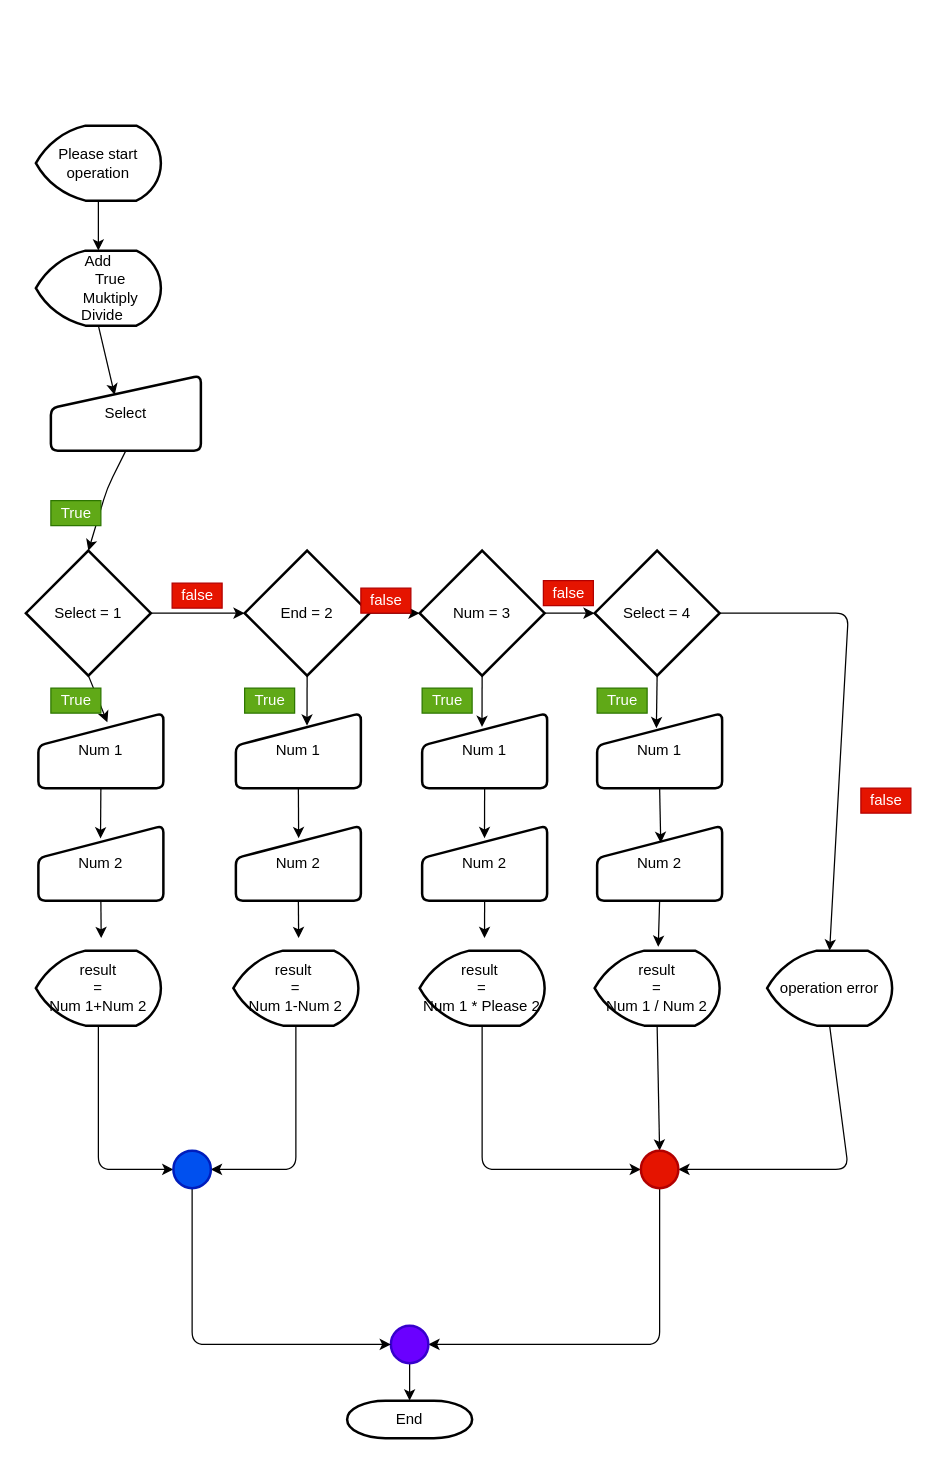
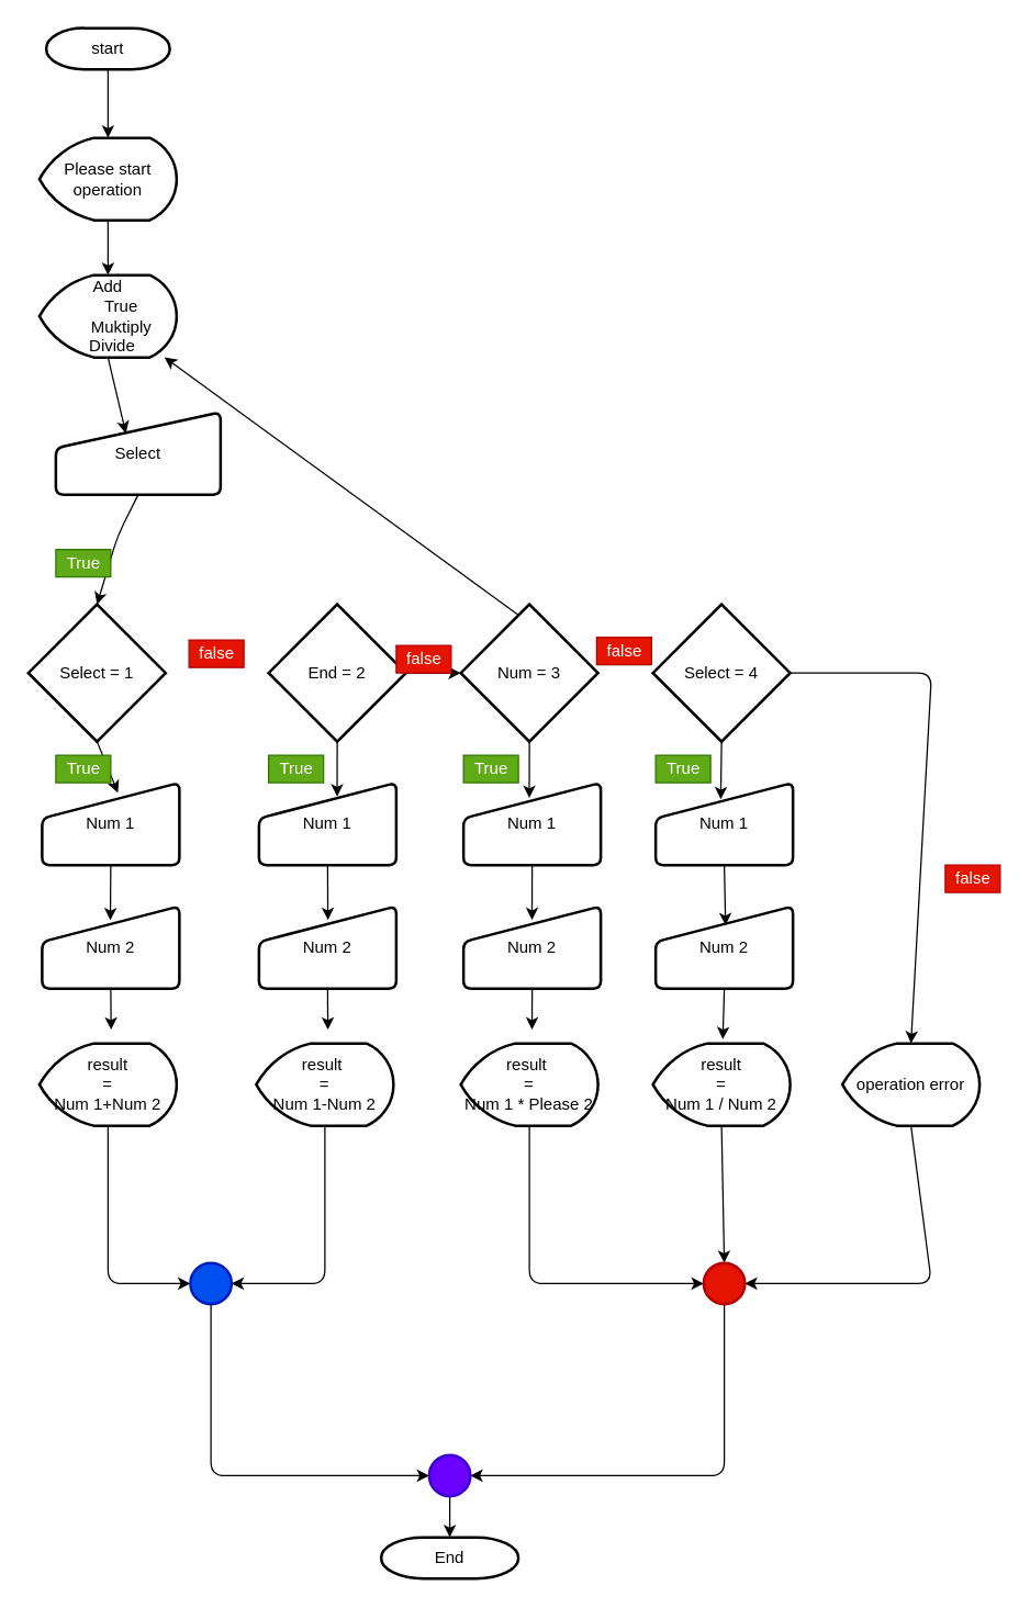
  <mxCell id="0" />
  <mxCell id="1" parent="0" />
+ <mxCell id="2" style="edgeStyle=none;html=1;exitX=0.5;exitY=1;exitDx=0;exitDy=0;exitPerimeter=0;entryX=0.5;entryY=0;entryDx=0;entryDy=0;entryPerimeter=0;" parent="1" source="3" target="24" edge="1"><mxGeometry relative="1" as="geometry" /></mxCell>
+ <mxCell id="3" value="start" style="strokeWidth=2;html=1;shape=mxgraph.flowchart.terminator;whiteSpace=wrap;" parent="1" vertex="1"><mxGeometry x="33" y="20" width="90" height="30" as="geometry" /></mxCell>
  <mxCell id="4" style="edgeStyle=none;html=1;exitX=0.5;exitY=1;exitDx=0;exitDy=0;entryX=0.5;entryY=0;entryDx=0;entryDy=0;entryPerimeter=0;" parent="1" source="5" target="8" edge="1"><mxGeometry relative="1" as="geometry"><Array as="points"><mxPoint x="85" y="390" /></Array></mxGeometry></mxCell>
  <mxCell id="5" value="Select" style="html=1;strokeWidth=2;shape=manualInput;whiteSpace=wrap;rounded=1;size=26;arcSize=11;" parent="1" vertex="1"><mxGeometry x="40" y="300" width="120" height="60" as="geometry" /></mxCell>
- <mxCell id="6" style="edgeStyle=none;html=1;exitX=1;exitY=0.5;exitDx=0;exitDy=0;exitPerimeter=0;entryX=0;entryY=0.5;entryDx=0;entryDy=0;entryPerimeter=0;" parent="1" source="8" target="11" edge="1"><mxGeometry relative="1" as="geometry" /></mxCell>
  <mxCell id="7" style="edgeStyle=none;html=1;exitX=0.5;exitY=1;exitDx=0;exitDy=0;exitPerimeter=0;entryX=0.552;entryY=0.123;entryDx=0;entryDy=0;entryPerimeter=0;" parent="1" source="8" target="26" edge="1"><mxGeometry relative="1" as="geometry" /></mxCell>
  <mxCell id="8" value="Select = 1" style="strokeWidth=2;html=1;shape=mxgraph.flowchart.decision;whiteSpace=wrap;" parent="1" vertex="1"><mxGeometry x="20" y="440" width="100" height="100" as="geometry" /></mxCell>
  <mxCell id="9" style="edgeStyle=none;html=1;exitX=1;exitY=0.5;exitDx=0;exitDy=0;exitPerimeter=0;entryX=0;entryY=0.5;entryDx=0;entryDy=0;entryPerimeter=0;" parent="1" source="11" target="17" edge="1"><mxGeometry relative="1" as="geometry" /></mxCell>
  <mxCell id="10" style="edgeStyle=none;html=1;exitX=0.5;exitY=1;exitDx=0;exitDy=0;exitPerimeter=0;entryX=0.569;entryY=0.167;entryDx=0;entryDy=0;entryPerimeter=0;" parent="1" source="11" target="34" edge="1"><mxGeometry relative="1" as="geometry" /></mxCell>
  <mxCell id="11" value="End = 2" style="strokeWidth=2;html=1;shape=mxgraph.flowchart.decision;whiteSpace=wrap;" parent="1" vertex="1"><mxGeometry x="195" y="440" width="100" height="100" as="geometry" /></mxCell>
  <mxCell id="12" style="edgeStyle=none;html=1;exitX=1;exitY=0.5;exitDx=0;exitDy=0;exitPerimeter=0;entryX=0.5;entryY=0;entryDx=0;entryDy=0;entryPerimeter=0;" parent="1" source="14" target="52" edge="1"><mxGeometry relative="1" as="geometry"><Array as="points"><mxPoint x="678" y="490" /></Array></mxGeometry></mxCell>
  <mxCell id="13" style="edgeStyle=none;html=1;exitX=0.5;exitY=1;exitDx=0;exitDy=0;exitPerimeter=0;entryX=0.474;entryY=0.201;entryDx=0;entryDy=0;entryPerimeter=0;" parent="1" source="14" target="46" edge="1"><mxGeometry relative="1" as="geometry" /></mxCell>
  <mxCell id="14" value="Select = 4" style="strokeWidth=2;html=1;shape=mxgraph.flowchart.decision;whiteSpace=wrap;" parent="1" vertex="1"><mxGeometry x="475" y="440" width="100" height="100" as="geometry" /></mxCell>
- <mxCell id="15" style="edgeStyle=none;html=1;exitX=1;exitY=0.5;exitDx=0;exitDy=0;exitPerimeter=0;entryX=0;entryY=0.5;entryDx=0;entryDy=0;entryPerimeter=0;" parent="1" source="17" target="14" edge="1"><mxGeometry relative="1" as="geometry" /></mxCell>
+ <mxCell id="15" style="edgeStyle=none;html=1;exitX=1;exitY=0.5;exitDx=0;exitDy=0;exitPerimeter=0;" parent="1" source="17" target="30" edge="1"><mxGeometry relative="1" as="geometry" /></mxCell>
  <mxCell id="16" style="edgeStyle=none;html=1;exitX=0.5;exitY=1;exitDx=0;exitDy=0;exitPerimeter=0;entryX=0.479;entryY=0.184;entryDx=0;entryDy=0;entryPerimeter=0;" parent="1" source="17" target="40" edge="1"><mxGeometry relative="1" as="geometry" /></mxCell>
  <mxCell id="17" value="Num = 3" style="strokeWidth=2;html=1;shape=mxgraph.flowchart.decision;whiteSpace=wrap;" parent="1" vertex="1"><mxGeometry x="335" y="440" width="100" height="100" as="geometry" /></mxCell>
  <mxCell id="18" value="True" style="text;html=1;resizable=0;autosize=1;align=center;verticalAlign=middle;points=[];fillColor=#60a917;strokeColor=#2D7600;rounded=0;fontColor=#ffffff;" parent="1" vertex="1"><mxGeometry x="40" y="400" width="40" height="20" as="geometry" /></mxCell>
  <mxCell id="19" value="false" style="text;html=1;resizable=0;autosize=1;align=center;verticalAlign=middle;points=[];fillColor=#e51400;strokeColor=#B20000;rounded=0;fontColor=#ffffff;" parent="1" vertex="1"><mxGeometry x="688" y="630" width="40" height="20" as="geometry" /></mxCell>
  <mxCell id="20" value="false" style="text;html=1;resizable=0;autosize=1;align=center;verticalAlign=middle;points=[];fillColor=#e51400;strokeColor=#B20000;rounded=0;fontColor=#ffffff;" parent="1" vertex="1"><mxGeometry x="288" y="470" width="40" height="20" as="geometry" /></mxCell>
  <mxCell id="21" value="false" style="text;html=1;resizable=0;autosize=1;align=center;verticalAlign=middle;points=[];fillColor=#e51400;strokeColor=#B20000;rounded=0;fontColor=#ffffff;" parent="1" vertex="1"><mxGeometry x="434" y="464" width="40" height="20" as="geometry" /></mxCell>
  <mxCell id="22" value="false" style="text;html=1;resizable=0;autosize=1;align=center;verticalAlign=middle;points=[];fillColor=#e51400;strokeColor=#B20000;rounded=0;fontColor=#ffffff;" parent="1" vertex="1"><mxGeometry x="137" y="466" width="40" height="20" as="geometry" /></mxCell>
  <mxCell id="23" style="edgeStyle=none;html=1;exitX=0.5;exitY=1;exitDx=0;exitDy=0;exitPerimeter=0;entryX=0.5;entryY=0;entryDx=0;entryDy=0;entryPerimeter=0;" parent="1" source="24" target="30" edge="1"><mxGeometry relative="1" as="geometry" /></mxCell>
  <mxCell id="24" value="Please start operation" style="strokeWidth=2;html=1;shape=mxgraph.flowchart.display;whiteSpace=wrap;" parent="1" vertex="1"><mxGeometry x="28" y="100" width="100" height="60" as="geometry" /></mxCell>
  <mxCell id="25" style="edgeStyle=none;html=1;exitX=0.5;exitY=1;exitDx=0;exitDy=0;entryX=0.497;entryY=0.171;entryDx=0;entryDy=0;entryPerimeter=0;" parent="1" source="26" target="28" edge="1"><mxGeometry relative="1" as="geometry" /></mxCell>
  <mxCell id="26" value="Num 1" style="html=1;strokeWidth=2;shape=manualInput;whiteSpace=wrap;rounded=1;size=26;arcSize=11;" parent="1" vertex="1"><mxGeometry x="30" y="570" width="100" height="60" as="geometry" /></mxCell>
  <mxCell id="27" style="edgeStyle=none;html=1;exitX=0.5;exitY=1;exitDx=0;exitDy=0;" parent="1" source="28" edge="1"><mxGeometry relative="1" as="geometry"><mxPoint x="80.256" y="750" as="targetPoint" /></mxGeometry></mxCell>
  <mxCell id="28" value="Num 2" style="html=1;strokeWidth=2;shape=manualInput;whiteSpace=wrap;rounded=1;size=26;arcSize=11;" parent="1" vertex="1"><mxGeometry x="30" y="660" width="100" height="60" as="geometry" /></mxCell>
  <mxCell id="29" style="edgeStyle=none;html=1;exitX=0.5;exitY=1;exitDx=0;exitDy=0;exitPerimeter=0;entryX=0.425;entryY=0.257;entryDx=0;entryDy=0;entryPerimeter=0;" parent="1" source="30" target="5" edge="1"><mxGeometry relative="1" as="geometry" /></mxCell>
  <mxCell id="30" value="Add&lt;br&gt;&amp;nbsp; &amp;nbsp; &amp;nbsp; True&lt;br&gt;&amp;nbsp; &amp;nbsp; &amp;nbsp; Muktiply&lt;br&gt;&amp;nbsp; Divide" style="strokeWidth=2;html=1;shape=mxgraph.flowchart.display;whiteSpace=wrap;" parent="1" vertex="1"><mxGeometry x="28" y="200" width="100" height="60" as="geometry" /></mxCell>
  <mxCell id="31" style="edgeStyle=none;html=1;exitX=0.5;exitY=1;exitDx=0;exitDy=0;exitPerimeter=0;entryX=0;entryY=0.5;entryDx=0;entryDy=0;entryPerimeter=0;" parent="1" source="32" target="59" edge="1"><mxGeometry relative="1" as="geometry"><Array as="points"><mxPoint x="78" y="935" /></Array></mxGeometry></mxCell>
  <mxCell id="32" value="result &lt;br&gt;=&lt;br&gt;Num 1+Num 2&lt;br&gt;" style="strokeWidth=2;html=1;shape=mxgraph.flowchart.display;whiteSpace=wrap;" parent="1" vertex="1"><mxGeometry x="28" y="760" width="100" height="60" as="geometry" /></mxCell>
  <mxCell id="33" style="edgeStyle=none;html=1;exitX=0.5;exitY=1;exitDx=0;exitDy=0;entryX=0.502;entryY=0.167;entryDx=0;entryDy=0;entryPerimeter=0;" parent="1" source="34" target="36" edge="1"><mxGeometry relative="1" as="geometry" /></mxCell>
  <mxCell id="34" value="Num 1" style="html=1;strokeWidth=2;shape=manualInput;whiteSpace=wrap;rounded=1;size=26;arcSize=11;" parent="1" vertex="1"><mxGeometry x="188" y="570" width="100" height="60" as="geometry" /></mxCell>
  <mxCell id="35" style="edgeStyle=none;html=1;exitX=0.5;exitY=1;exitDx=0;exitDy=0;" parent="1" source="36" edge="1"><mxGeometry relative="1" as="geometry"><mxPoint x="238.205" y="750" as="targetPoint" /></mxGeometry></mxCell>
  <mxCell id="36" value="Num 2" style="html=1;strokeWidth=2;shape=manualInput;whiteSpace=wrap;rounded=1;size=26;arcSize=11;" parent="1" vertex="1"><mxGeometry x="188" y="660" width="100" height="60" as="geometry" /></mxCell>
  <mxCell id="37" style="edgeStyle=none;html=1;exitX=0.5;exitY=1;exitDx=0;exitDy=0;exitPerimeter=0;entryX=1;entryY=0.5;entryDx=0;entryDy=0;entryPerimeter=0;" parent="1" source="38" target="59" edge="1"><mxGeometry relative="1" as="geometry"><Array as="points"><mxPoint x="236" y="935" /></Array></mxGeometry></mxCell>
  <mxCell id="38" value="result&amp;nbsp;&lt;br&gt;=&lt;br&gt;Num 1-Num 2&lt;br&gt;" style="strokeWidth=2;html=1;shape=mxgraph.flowchart.display;whiteSpace=wrap;" parent="1" vertex="1"><mxGeometry x="186" y="760" width="100" height="60" as="geometry" /></mxCell>
  <mxCell id="39" style="edgeStyle=none;html=1;exitX=0.5;exitY=1;exitDx=0;exitDy=0;entryX=0.499;entryY=0.167;entryDx=0;entryDy=0;entryPerimeter=0;" parent="1" source="40" target="42" edge="1"><mxGeometry relative="1" as="geometry" /></mxCell>
  <mxCell id="40" value="Num 1" style="html=1;strokeWidth=2;shape=manualInput;whiteSpace=wrap;rounded=1;size=26;arcSize=11;" parent="1" vertex="1"><mxGeometry x="337" y="570" width="100" height="60" as="geometry" /></mxCell>
  <mxCell id="41" style="edgeStyle=none;html=1;exitX=0.5;exitY=1;exitDx=0;exitDy=0;" parent="1" source="42" edge="1"><mxGeometry relative="1" as="geometry"><mxPoint x="386.923" y="750" as="targetPoint" /></mxGeometry></mxCell>
  <mxCell id="42" value="Num 2" style="html=1;strokeWidth=2;shape=manualInput;whiteSpace=wrap;rounded=1;size=26;arcSize=11;" parent="1" vertex="1"><mxGeometry x="337" y="660" width="100" height="60" as="geometry" /></mxCell>
  <mxCell id="43" style="edgeStyle=none;html=1;exitX=0.5;exitY=1;exitDx=0;exitDy=0;exitPerimeter=0;entryX=0;entryY=0.5;entryDx=0;entryDy=0;entryPerimeter=0;" parent="1" source="44" target="55" edge="1"><mxGeometry relative="1" as="geometry"><Array as="points"><mxPoint x="385" y="935" /></Array></mxGeometry></mxCell>
  <mxCell id="44" value="result&amp;nbsp;&lt;br&gt;=&lt;br&gt;Num 1 * Please 2" style="strokeWidth=2;html=1;shape=mxgraph.flowchart.display;whiteSpace=wrap;" parent="1" vertex="1"><mxGeometry x="335" y="760" width="100" height="60" as="geometry" /></mxCell>
  <mxCell id="45" style="edgeStyle=none;html=1;exitX=0.5;exitY=1;exitDx=0;exitDy=0;entryX=0.509;entryY=0.231;entryDx=0;entryDy=0;entryPerimeter=0;" parent="1" source="46" target="48" edge="1"><mxGeometry relative="1" as="geometry" /></mxCell>
  <mxCell id="46" value="Num 1" style="html=1;strokeWidth=2;shape=manualInput;whiteSpace=wrap;rounded=1;size=26;arcSize=11;" parent="1" vertex="1"><mxGeometry x="477" y="570" width="100" height="60" as="geometry" /></mxCell>
  <mxCell id="47" style="edgeStyle=none;html=1;exitX=0.5;exitY=1;exitDx=0;exitDy=0;entryX=0.509;entryY=-0.051;entryDx=0;entryDy=0;entryPerimeter=0;" parent="1" source="48" target="50" edge="1"><mxGeometry relative="1" as="geometry" /></mxCell>
  <mxCell id="48" value="Num 2" style="html=1;strokeWidth=2;shape=manualInput;whiteSpace=wrap;rounded=1;size=26;arcSize=11;" parent="1" vertex="1"><mxGeometry x="477" y="660" width="100" height="60" as="geometry" /></mxCell>
  <mxCell id="49" style="edgeStyle=none;html=1;exitX=0.5;exitY=1;exitDx=0;exitDy=0;exitPerimeter=0;entryX=0.5;entryY=0;entryDx=0;entryDy=0;entryPerimeter=0;" parent="1" source="50" target="55" edge="1"><mxGeometry relative="1" as="geometry" /></mxCell>
  <mxCell id="50" value="result&lt;br&gt;=&lt;br&gt;Num 1 / Num 2" style="strokeWidth=2;html=1;shape=mxgraph.flowchart.display;whiteSpace=wrap;" parent="1" vertex="1"><mxGeometry x="475" y="760" width="100" height="60" as="geometry" /></mxCell>
  <mxCell id="51" style="edgeStyle=none;html=1;exitX=0.5;exitY=1;exitDx=0;exitDy=0;exitPerimeter=0;entryX=1;entryY=0.5;entryDx=0;entryDy=0;entryPerimeter=0;" parent="1" source="52" target="55" edge="1"><mxGeometry relative="1" as="geometry"><Array as="points"><mxPoint x="678" y="935" /></Array></mxGeometry></mxCell>
  <mxCell id="52" value="operation error" style="strokeWidth=2;html=1;shape=mxgraph.flowchart.display;whiteSpace=wrap;" parent="1" vertex="1"><mxGeometry x="613" y="760" width="100" height="60" as="geometry" /></mxCell>
  <mxCell id="53" value="End" style="strokeWidth=2;html=1;shape=mxgraph.flowchart.terminator;whiteSpace=wrap;" parent="1" vertex="1"><mxGeometry x="277" y="1120" width="100" height="30" as="geometry" /></mxCell>
  <mxCell id="54" style="edgeStyle=none;html=1;exitX=0.5;exitY=1;exitDx=0;exitDy=0;exitPerimeter=0;entryX=1;entryY=0.5;entryDx=0;entryDy=0;entryPerimeter=0;" parent="1" source="55" target="57" edge="1"><mxGeometry relative="1" as="geometry"><Array as="points"><mxPoint x="527" y="1075" /></Array></mxGeometry></mxCell>
  <mxCell id="55" value="" style="strokeWidth=2;html=1;shape=mxgraph.flowchart.start_2;whiteSpace=wrap;fillColor=#e51400;fontColor=#ffffff;strokeColor=#B20000;" parent="1" vertex="1"><mxGeometry x="512" y="920" width="30" height="30" as="geometry" /></mxCell>
  <mxCell id="56" style="edgeStyle=none;html=1;exitX=0.5;exitY=1;exitDx=0;exitDy=0;exitPerimeter=0;entryX=0.5;entryY=0;entryDx=0;entryDy=0;entryPerimeter=0;" parent="1" source="57" target="53" edge="1"><mxGeometry relative="1" as="geometry" /></mxCell>
  <mxCell id="57" value="" style="strokeWidth=2;html=1;shape=mxgraph.flowchart.start_2;whiteSpace=wrap;fillColor=#6a00ff;fontColor=#ffffff;strokeColor=#3700CC;" parent="1" vertex="1"><mxGeometry x="312" y="1060" width="30" height="30" as="geometry" /></mxCell>
  <mxCell id="58" style="edgeStyle=none;html=1;exitX=0.5;exitY=1;exitDx=0;exitDy=0;exitPerimeter=0;entryX=0;entryY=0.5;entryDx=0;entryDy=0;entryPerimeter=0;" parent="1" source="59" target="57" edge="1"><mxGeometry relative="1" as="geometry"><Array as="points"><mxPoint x="153" y="1075" /></Array></mxGeometry></mxCell>
  <mxCell id="59" value="" style="strokeWidth=2;html=1;shape=mxgraph.flowchart.start_2;whiteSpace=wrap;fillColor=#0050ef;fontColor=#ffffff;strokeColor=#001DBC;" parent="1" vertex="1"><mxGeometry x="138" y="920" width="30" height="30" as="geometry" /></mxCell>
  <mxCell id="60" value="True" style="text;html=1;resizable=0;autosize=1;align=center;verticalAlign=middle;points=[];fillColor=#60a917;strokeColor=#2D7600;rounded=0;fontColor=#ffffff;" parent="1" vertex="1"><mxGeometry x="40" y="550" width="40" height="20" as="geometry" /></mxCell>
  <mxCell id="61" value="True" style="text;html=1;resizable=0;autosize=1;align=center;verticalAlign=middle;points=[];fillColor=#60a917;strokeColor=#2D7600;rounded=0;fontColor=#ffffff;" parent="1" vertex="1"><mxGeometry x="195" y="550" width="40" height="20" as="geometry" /></mxCell>
  <mxCell id="62" value="True" style="text;html=1;resizable=0;autosize=1;align=center;verticalAlign=middle;points=[];fillColor=#60a917;strokeColor=#2D7600;rounded=0;fontColor=#ffffff;" parent="1" vertex="1"><mxGeometry x="337" y="550" width="40" height="20" as="geometry" /></mxCell>
  <mxCell id="63" value="True" style="text;html=1;resizable=0;autosize=1;align=center;verticalAlign=middle;points=[];fillColor=#60a917;strokeColor=#2D7600;rounded=0;fontColor=#ffffff;" parent="1" vertex="1"><mxGeometry x="477" y="550" width="40" height="20" as="geometry" /></mxCell>
